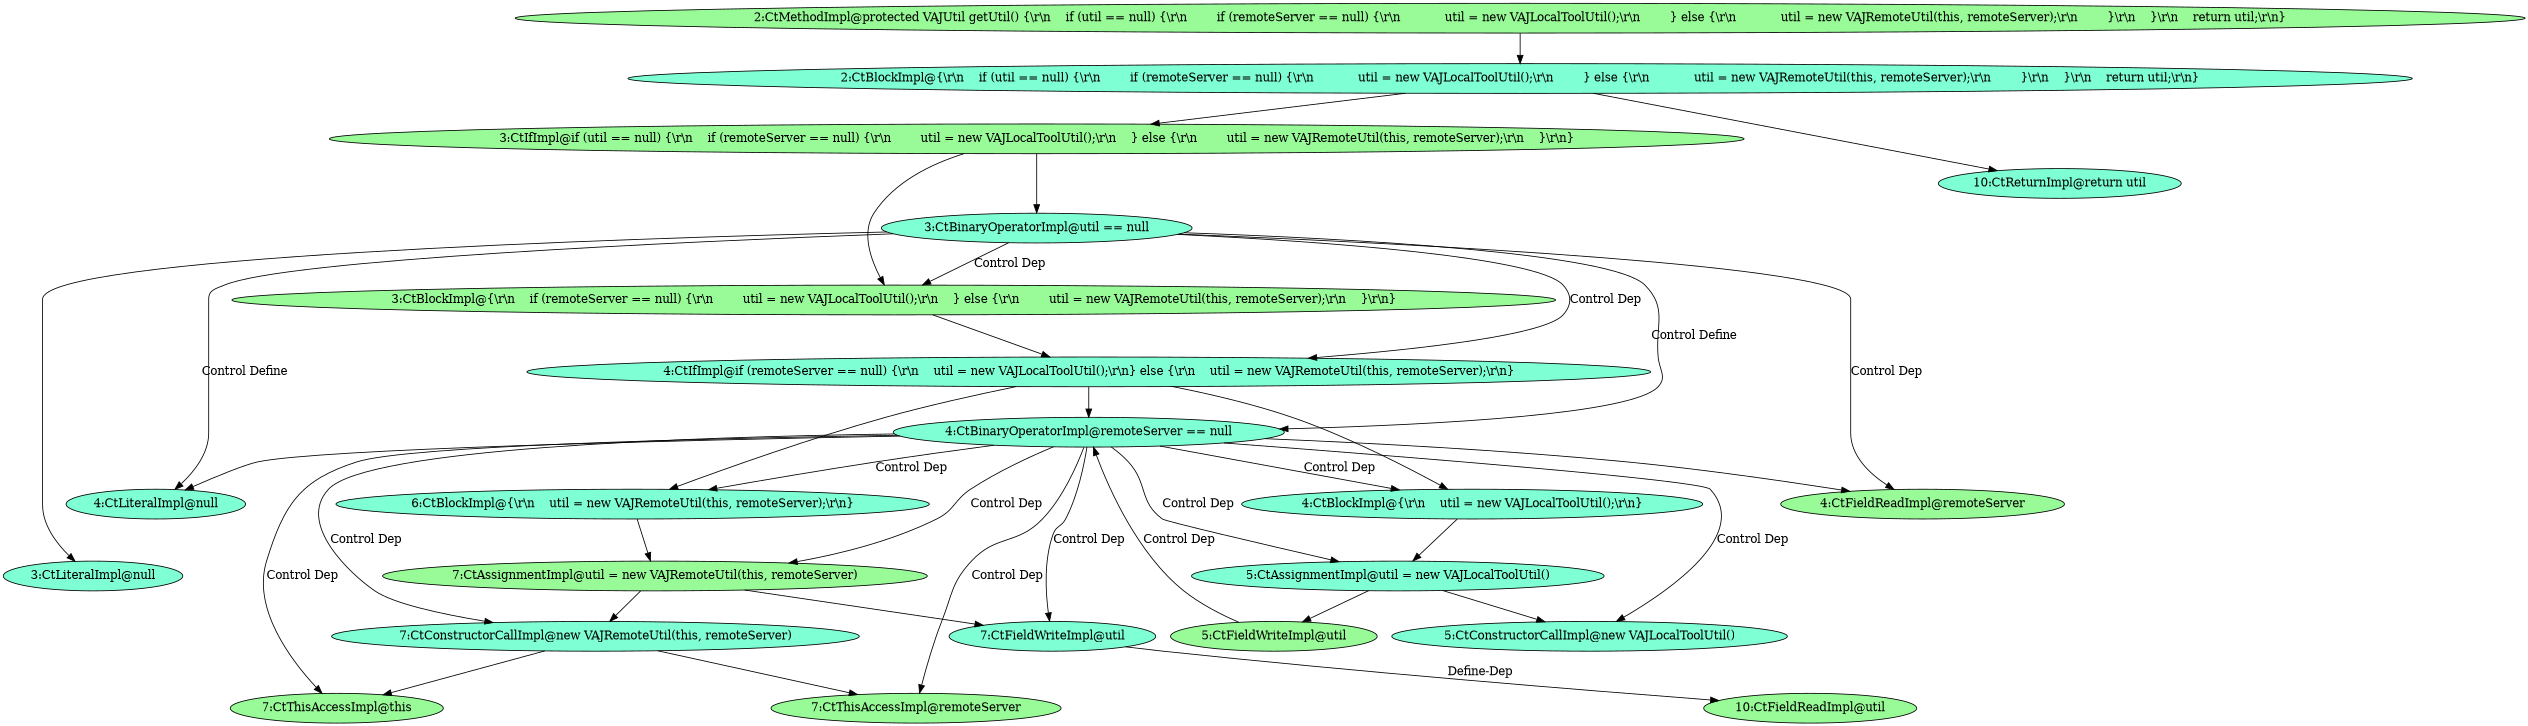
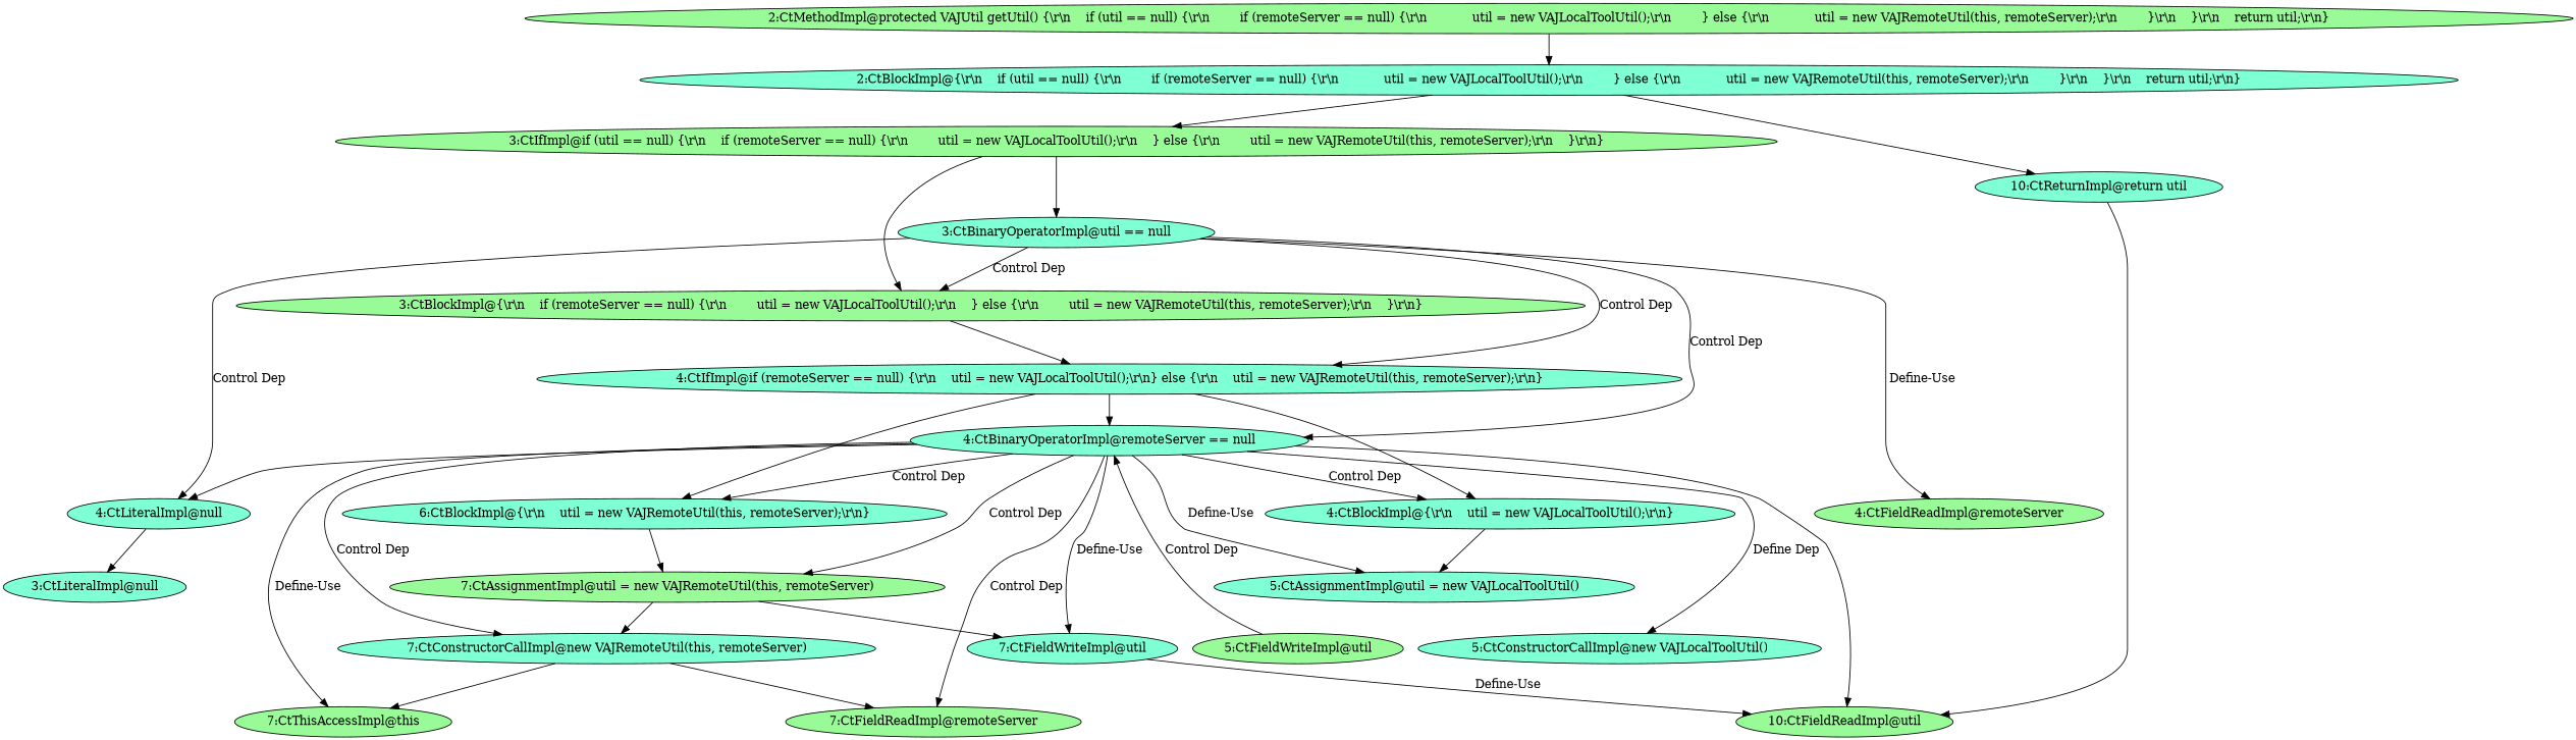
  digraph {
    node [fillcolor=aquamarine shape=ellipse style=filled]
    n1 [label="3:CtLiteralImpl@null"]
    n2 [label="3:CtBinaryOperatorImpl@util == null"]
    n3 [fillcolor=palegreen label="4:CtFieldReadImpl@remoteServer"]
    n4 [label="4:CtLiteralImpl@null"]
    n5 [label="4:CtBinaryOperatorImpl@remoteServer == null"]
    n6 [label="4:CtIfImpl@if (remoteServer == null) {\\r\\n    util = new VAJLocalToolUtil();\\r\\n} else {\\r\\n    util = new VAJRemoteUtil(this, remoteServer);\\r\\n}"]
    n7 [fillcolor=palegreen label="3:CtBlockImpl@{\\r\\n    if (remoteServer == null) {\\r\\n        util = new VAJLocalToolUtil();\\r\\n    } else {\\r\\n        util = new VAJRemoteUtil(this, remoteServer);\\r\\n    }\\r\\n}"]
    n8 [label="5:CtConstructorCallImpl@new VAJLocalToolUtil()"]
    n9 [label="5:CtAssignmentImpl@util = new VAJLocalToolUtil()"]
    n10 [label="4:CtBlockImpl@{\\r\\n    util = new VAJLocalToolUtil();\\r\\n}"]
    n11 [label="7:CtFieldWriteImpl@util"]
    n12 [fillcolor=palegreen label="7:CtThisAccessImpl@this"]
-   n13 [fillcolor=palegreen label="7:CtThisAccessImpl@remoteServer"]
+   n13 [fillcolor=palegreen label="7:CtFieldReadImpl@remoteServer"]
    n14 [label="7:CtConstructorCallImpl@new VAJRemoteUtil(this, remoteServer)"]
    n15 [fillcolor=palegreen label="7:CtAssignmentImpl@util = new VAJRemoteUtil(this, remoteServer)"]
    n16 [label="6:CtBlockImpl@{\\r\\n    util = new VAJRemoteUtil(this, remoteServer);\\r\\n}"]
    n17 [fillcolor=palegreen label="5:CtFieldWriteImpl@util"]
    n18 [fillcolor=palegreen label="10:CtFieldReadImpl@util"]
    n19 [fillcolor=palegreen label="3:CtIfImpl@if (util == null) {\\r\\n    if (remoteServer == null) {\\r\\n        util = new VAJLocalToolUtil();\\r\\n    } else {\\r\\n        util = new VAJRemoteUtil(this, remoteServer);\\r\\n    }\\r\\n}"]
    n20 [label="10:CtReturnImpl@return util"]
    n21 [label="2:CtBlockImpl@{\\r\\n    if (util == null) {\\r\\n        if (remoteServer == null) {\\r\\n            util = new VAJLocalToolUtil();\\r\\n        } else {\\r\\n            util = new VAJRemoteUtil(this, remoteServer);\\r\\n        }\\r\\n    }\\r\\n    return util;\\r\\n}"]
    n22 [fillcolor=palegreen label="2:CtMethodImpl@protected VAJUtil getUtil() {\\r\\n    if (util == null) {\\r\\n        if (remoteServer == null) {\\r\\n            util = new VAJLocalToolUtil();\\r\\n        } else {\\r\\n            util = new VAJRemoteUtil(this, remoteServer);\\r\\n        }\\r\\n    }\\r\\n    return util;\\r\\n}"]
-   n2 -> n1
-   n2 -> n3 [label="Control Dep"]
-   n2 -> n4 [label="Control Define"]
-   n2 -> n5 [label="Control Define"]
+   n4 -> n1
+   n2 -> n3 [label="Define-Use"]
+   n2 -> n4 [label="Control Dep"]
+   n2 -> n5 [label="Control Dep"]
    n2 -> n6 [label="Control Dep"]
    n2 -> n7 [label="Control Dep"]
-   n5 -> n3
+   n5 -> n18
    n5 -> n4
-   n5 -> n8 [label="Control Dep"]
-   n5 -> n9 [label="Control Dep"]
+   n5 -> n8 [label="Define Dep"]
+   n5 -> n9 [label="Define-Use"]
    n5 -> n10 [label="Control Dep"]
-   n5 -> n11 [label="Control Dep"]
-   n5 -> n12 [label="Control Dep"]
+   n5 -> n11 [label="Define-Use"]
+   n5 -> n12 [label="Define-Use"]
    n5 -> n13 [label="Control Dep"]
    n5 -> n14 [label="Control Dep"]
    n5 -> n15 [label="Control Dep"]
    n5 -> n16 [label="Control Dep"]
    n6 -> n5
    n6 -> n10
    n6 -> n16
    n7 -> n6
-   n9 -> n8
-   n9 -> n17
    n10 -> n9
-   n11 -> n18 [label="Define-Dep"]
+   n11 -> n18 [label="Define-Use"]
    n14 -> n12
    n14 -> n13
    n15 -> n11
    n15 -> n14
    n16 -> n15
    n17 -> n5 [label="Control Dep"]
    n19 -> n2
    n19 -> n7
+   n20 -> n18
    n21 -> n19
    n21 -> n20
    n22 -> n21
  }
